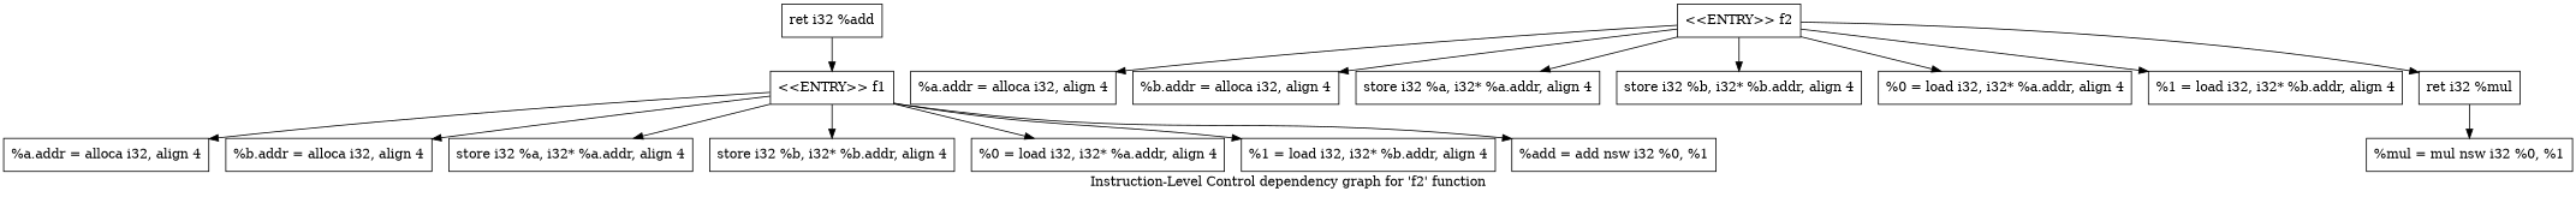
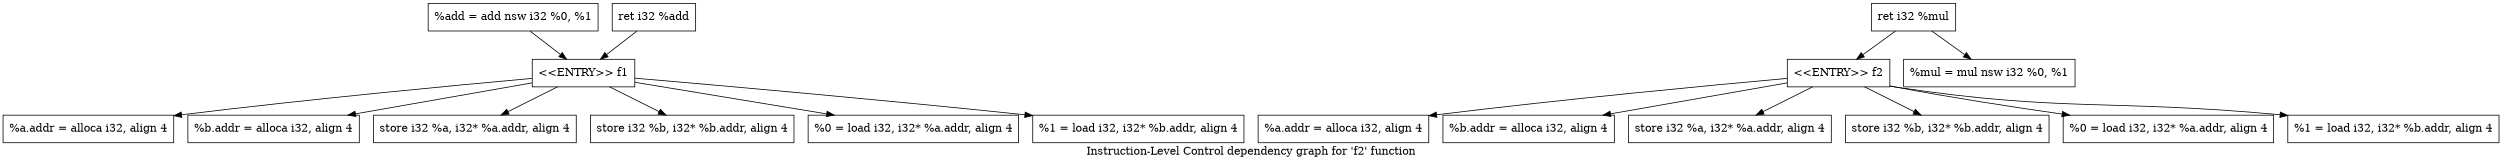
  digraph {
    label="Instruction-Level Control dependency graph for 'f2' function"
    node [shape=record]
    n1 [label="{\<\<ENTRY\>\> f1}"]
    n2 [label="{  %a.addr = alloca i32, align 4}"]
    n3 [label="{  %b.addr = alloca i32, align 4}"]
    n4 [label="{  store i32 %a, i32* %a.addr, align 4}"]
    n5 [label="{  store i32 %b, i32* %b.addr, align 4}"]
    n6 [label="{  %0 = load i32, i32* %a.addr, align 4}"]
    n7 [label="{  %1 = load i32, i32* %b.addr, align 4}"]
    n8 [label="{  %add = add nsw i32 %0, %1}"]
    n9 [label="{  ret i32 %add}"]
    n10 [label="{\<\<ENTRY\>\> f2}"]
    n11 [label="{  %a.addr = alloca i32, align 4}"]
    n12 [label="{  %b.addr = alloca i32, align 4}"]
    n13 [label="{  store i32 %a, i32* %a.addr, align 4}"]
    n14 [label="{  store i32 %b, i32* %b.addr, align 4}"]
    n15 [label="{  %0 = load i32, i32* %a.addr, align 4}"]
    n16 [label="{  %1 = load i32, i32* %b.addr, align 4}"]
    n17 [label="{  ret i32 %mul}"]
    n18 [label="{  %mul = mul nsw i32 %0, %1}"]
    n1 -> n2
    n1 -> n3
    n1 -> n4
    n1 -> n5
    n1 -> n6
    n1 -> n7
-   n1 -> n8
+   n8 -> n1
    n9 -> n1
    n10 -> n11
    n10 -> n12
    n10 -> n13
    n10 -> n14
    n10 -> n15
    n10 -> n16
-   n10 -> n17
+   n17 -> n10
    n17 -> n18
  }
